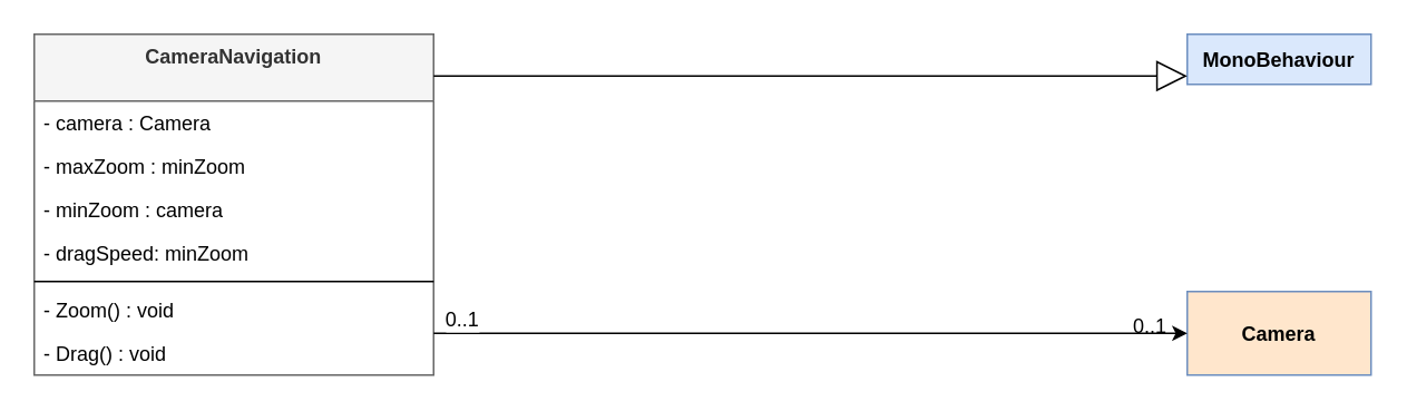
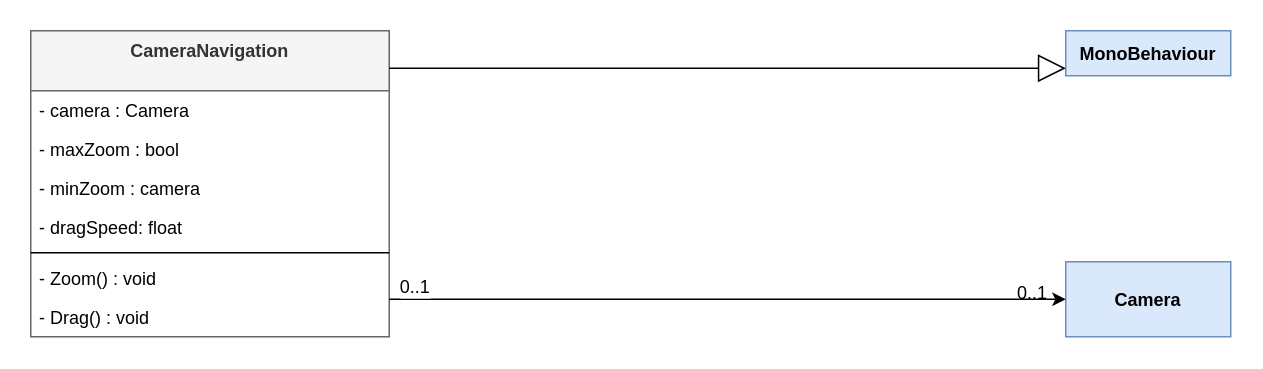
  <mxCell id="0" />
  <mxCell id="1" parent="0" />
  <mxCell id="2" value="CameraNavigation" style="swimlane;fontStyle=1;align=center;verticalAlign=top;childLayout=stackLayout;horizontal=1;startSize=40;horizontalStack=0;resizeParent=1;resizeParentMax=0;resizeLast=0;collapsible=1;marginBottom=0;fillColor=#f5f5f5;strokeColor=#666666;fontColor=#333333;" parent="1" vertex="1"><mxGeometry x="20" y="20" width="239" height="204" as="geometry" /></mxCell>
  <mxCell id="3" value="- camera : Camera" style="text;align=left;verticalAlign=top;spacingLeft=4;spacingRight=4;overflow=hidden;rotatable=0;points=[[0,0.5],[1,0.5]];portConstraint=eastwest;" parent="2" vertex="1"><mxGeometry y="40" width="239" height="26" as="geometry" /></mxCell>
- <mxCell id="4" value="- maxZoom : minZoom" style="text;align=left;verticalAlign=top;spacingLeft=4;spacingRight=4;overflow=hidden;rotatable=0;points=[[0,0.5],[1,0.5]];portConstraint=eastwest;" parent="2" vertex="1"><mxGeometry y="66" width="239" height="26" as="geometry" /></mxCell>
+ <mxCell id="4" value="- maxZoom : bool" style="text;align=left;verticalAlign=top;spacingLeft=4;spacingRight=4;overflow=hidden;rotatable=0;points=[[0,0.5],[1,0.5]];portConstraint=eastwest;" parent="2" vertex="1"><mxGeometry y="66" width="239" height="26" as="geometry" /></mxCell>
  <mxCell id="5" value="- minZoom : camera" style="text;align=left;verticalAlign=top;spacingLeft=4;spacingRight=4;overflow=hidden;rotatable=0;points=[[0,0.5],[1,0.5]];portConstraint=eastwest;" parent="2" vertex="1"><mxGeometry y="92" width="239" height="26" as="geometry" /></mxCell>
- <mxCell id="6" value="- dragSpeed: minZoom" style="text;align=left;verticalAlign=top;spacingLeft=4;spacingRight=4;overflow=hidden;rotatable=0;points=[[0,0.5],[1,0.5]];portConstraint=eastwest;" parent="2" vertex="1"><mxGeometry y="118" width="239" height="26" as="geometry" /></mxCell>
+ <mxCell id="6" value="- dragSpeed: float" style="text;align=left;verticalAlign=top;spacingLeft=4;spacingRight=4;overflow=hidden;rotatable=0;points=[[0,0.5],[1,0.5]];portConstraint=eastwest;" parent="2" vertex="1"><mxGeometry y="118" width="239" height="26" as="geometry" /></mxCell>
  <mxCell id="7" value="" style="line;strokeWidth=1;fillColor=none;align=left;verticalAlign=middle;spacingTop=-1;spacingLeft=3;spacingRight=3;rotatable=0;labelPosition=right;points=[];portConstraint=eastwest;" parent="2" vertex="1"><mxGeometry y="144" width="239" height="8" as="geometry" /></mxCell>
  <mxCell id="8" value="- Zoom() : void" style="text;align=left;verticalAlign=top;spacingLeft=4;spacingRight=4;overflow=hidden;rotatable=0;points=[[0,0.5],[1,0.5]];portConstraint=eastwest;" parent="2" vertex="1"><mxGeometry y="152" width="239" height="26" as="geometry" /></mxCell>
  <mxCell id="9" value="- Drag() : void" style="text;align=left;verticalAlign=top;spacingLeft=4;spacingRight=4;overflow=hidden;rotatable=0;points=[[0,0.5],[1,0.5]];portConstraint=eastwest;" vertex="1" parent="2"><mxGeometry y="178" width="239" height="26" as="geometry" /></mxCell>
- <mxCell id="10" value="Camera" style="fillColor=#ffe6cc;strokeColor=#6c8ebf;fontStyle=1;" parent="1" vertex="1"><mxGeometry x="710" y="174" width="110" height="50" as="geometry" /></mxCell>
+ <mxCell id="10" value="Camera" style="fillColor=#dae8fc;strokeColor=#6c8ebf;fontStyle=1" parent="1" vertex="1"><mxGeometry x="710" y="174" width="110" height="50" as="geometry" /></mxCell>
  <mxCell id="11" style="edgeStyle=orthogonalEdgeStyle;rounded=0;orthogonalLoop=1;jettySize=auto;html=1;" parent="1" source="2" target="10" edge="1"><mxGeometry relative="1" as="geometry"><Array as="points"><mxPoint x="640" y="199" /><mxPoint x="640" y="199" /></Array></mxGeometry></mxCell>
  <mxCell id="12" value="0..1" style="text;html=1;resizable=0;points=[];align=center;verticalAlign=middle;labelBackgroundColor=#ffffff;" vertex="1" connectable="0" parent="11"><mxGeometry x="0.611" y="-314" relative="1" as="geometry"><mxPoint x="-347" y="-323" as="offset" /></mxGeometry></mxCell>
  <mxCell id="13" value="MonoBehaviour" style="fillColor=#dae8fc;strokeColor=#6c8ebf;fontStyle=1" vertex="1" parent="1"><mxGeometry x="710" y="20" width="110" height="30" as="geometry" /></mxCell>
  <mxCell id="14" value="" style="endArrow=block;endSize=16;endFill=0;edgeStyle=orthogonalEdgeStyle;rounded=0;labelBackgroundColor=none;html=1;" edge="1" parent="1" source="2" target="13"><mxGeometry width="160" relative="1" as="geometry"><mxPoint x="370" y="40.333" as="sourcePoint" /><mxPoint x="656" y="40.333" as="targetPoint" /><Array as="points"><mxPoint x="650" y="45" /><mxPoint x="650" y="45" /></Array></mxGeometry></mxCell>
  <mxCell id="15" value="0..1" style="text;html=1;resizable=0;points=[];autosize=1;align=left;verticalAlign=top;spacingTop=-4;" vertex="1" parent="1"><mxGeometry x="676" y="185" width="40" height="20" as="geometry" /></mxCell>
